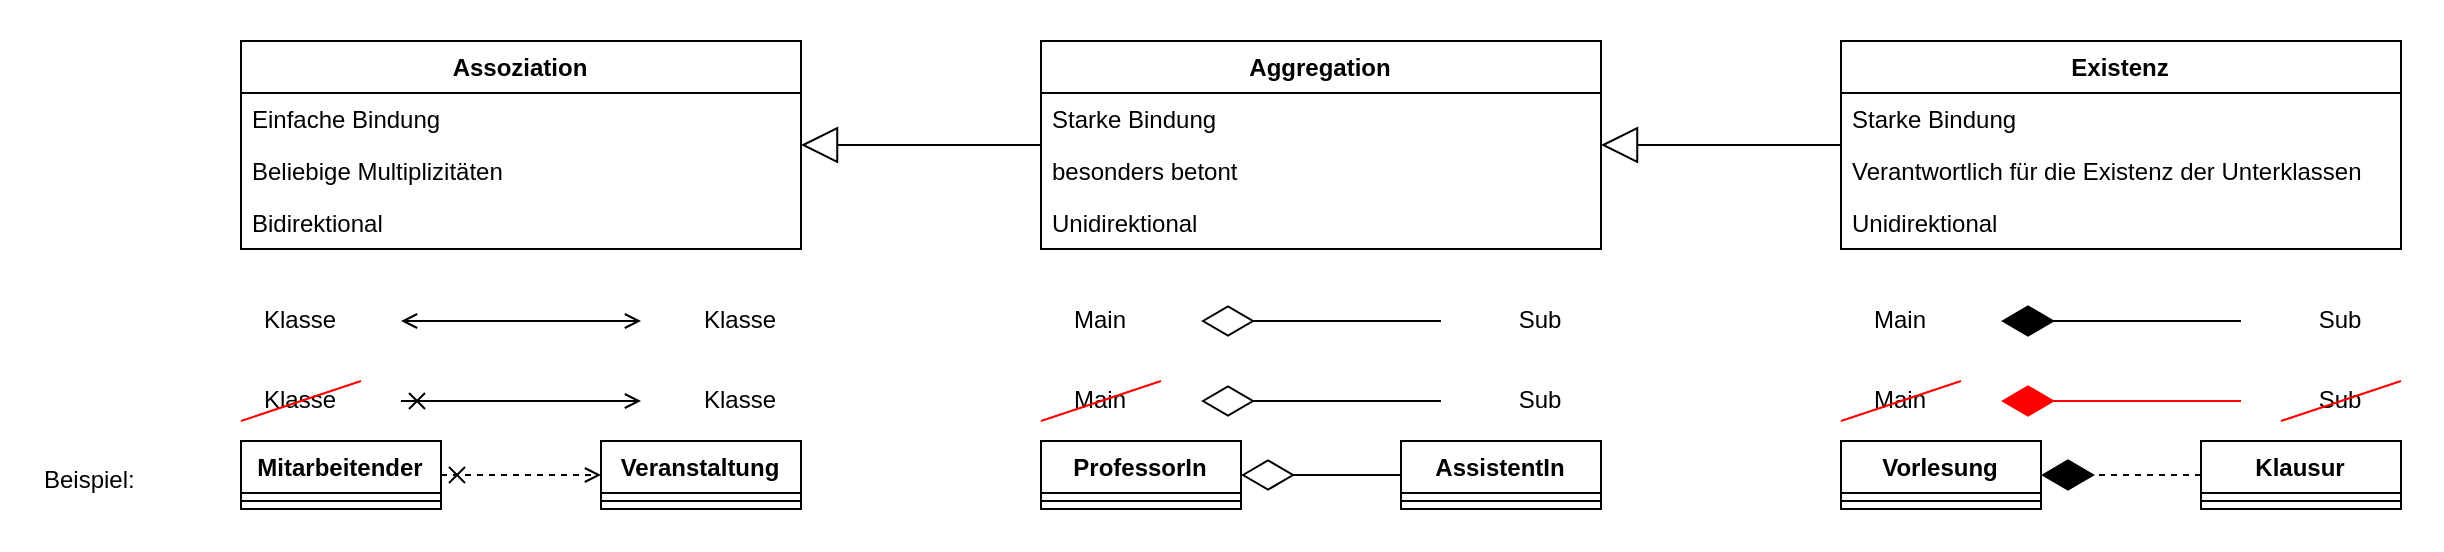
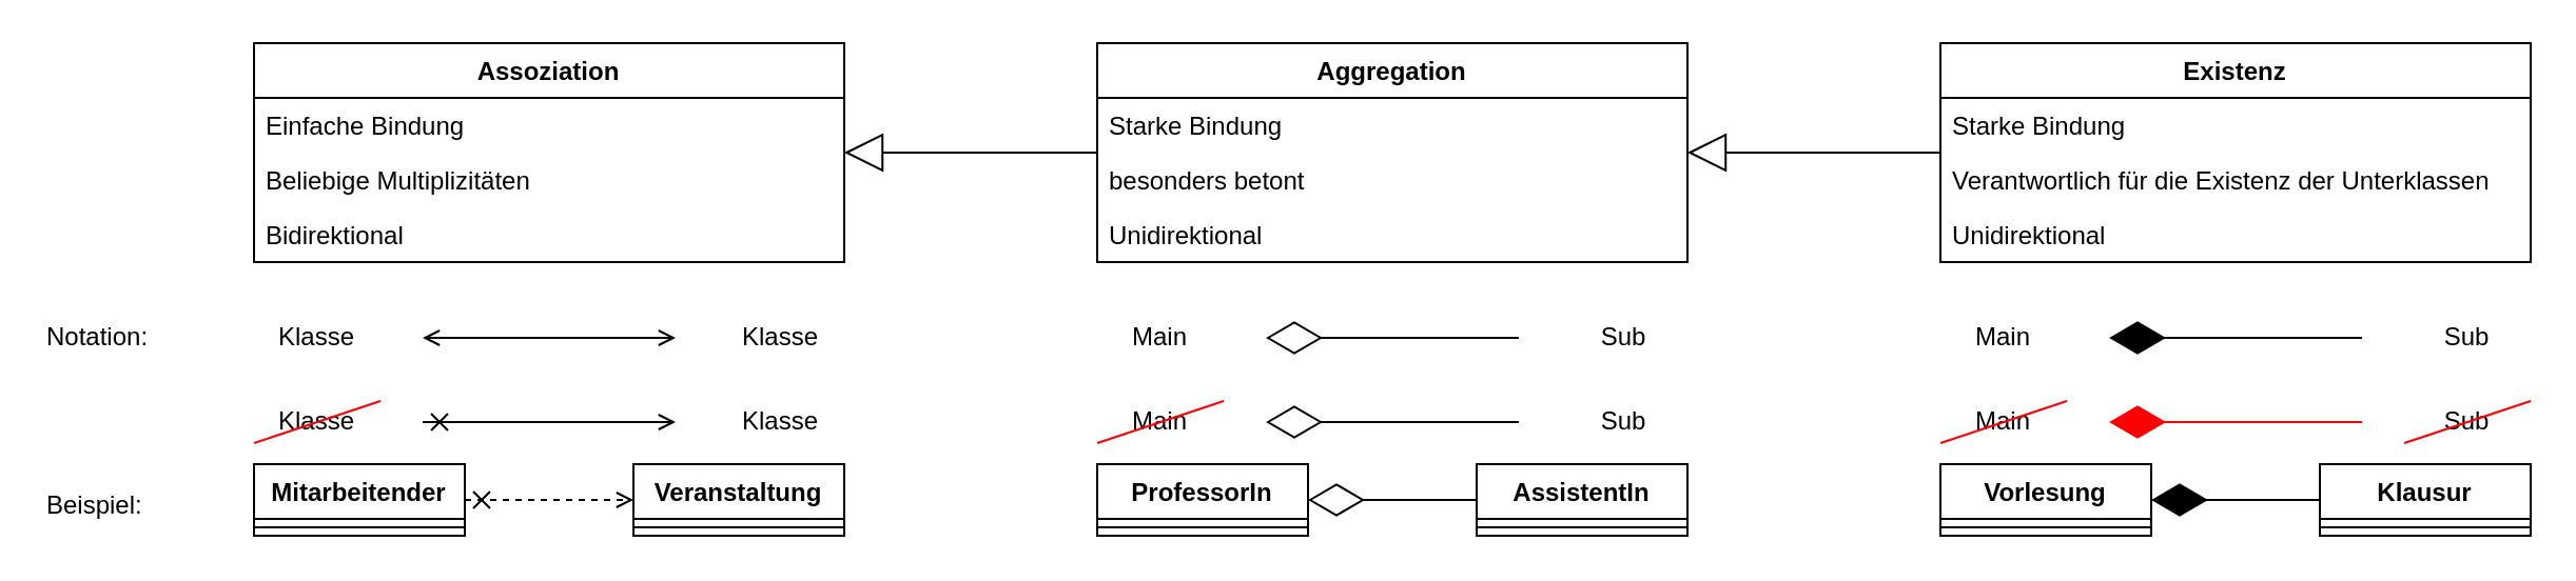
  <mxCell id="0" />
  <mxCell id="1" parent="0" />
  <mxCell id="2" value="" style="endArrow=open;html=1;endFill=0;startArrow=open;startFill=0;" parent="1" edge="1"><mxGeometry width="50" height="50" relative="1" as="geometry"><mxPoint x="200" y="160" as="sourcePoint" /><mxPoint x="320" y="160" as="targetPoint" /></mxGeometry></mxCell>
  <mxCell id="3" value="" style="endArrow=diamondThin;endFill=1;endSize=24;html=1;" parent="1" edge="1"><mxGeometry width="160" relative="1" as="geometry"><mxPoint x="1120" y="160" as="sourcePoint" /><mxPoint x="1000" y="160" as="targetPoint" /></mxGeometry></mxCell>
  <mxCell id="4" value="" style="endArrow=diamondThin;endFill=0;endSize=24;html=1;" parent="1" edge="1"><mxGeometry width="160" relative="1" as="geometry"><mxPoint x="720" y="160" as="sourcePoint" /><mxPoint x="600" y="160" as="targetPoint" /></mxGeometry></mxCell>
  <mxCell id="5" value="Assoziation" style="swimlane;fontStyle=1;childLayout=stackLayout;horizontal=1;startSize=26;horizontalStack=0;resizeParent=1;resizeParentMax=0;resizeLast=0;collapsible=1;marginBottom=0;" vertex="1" parent="1"><mxGeometry x="120" y="20" width="280" height="104" as="geometry" /></mxCell>
  <mxCell id="6" value="Einfache Bindung" style="text;strokeColor=none;fillColor=none;align=left;verticalAlign=top;spacingLeft=4;spacingRight=4;overflow=hidden;rotatable=0;points=[[0,0.5],[1,0.5]];portConstraint=eastwest;" vertex="1" parent="5"><mxGeometry y="26" width="280" height="26" as="geometry" /></mxCell>
  <mxCell id="7" value="Beliebige Multiplizitäten" style="text;strokeColor=none;fillColor=none;align=left;verticalAlign=top;spacingLeft=4;spacingRight=4;overflow=hidden;rotatable=0;points=[[0,0.5],[1,0.5]];portConstraint=eastwest;" vertex="1" parent="5"><mxGeometry y="52" width="280" height="26" as="geometry" /></mxCell>
  <mxCell id="8" value="Bidirektional" style="text;strokeColor=none;fillColor=none;align=left;verticalAlign=top;spacingLeft=4;spacingRight=4;overflow=hidden;rotatable=0;points=[[0,0.5],[1,0.5]];portConstraint=eastwest;" vertex="1" parent="5"><mxGeometry y="78" width="280" height="26" as="geometry" /></mxCell>
  <mxCell id="9" value="Aggregation" style="swimlane;fontStyle=1;childLayout=stackLayout;horizontal=1;startSize=26;horizontalStack=0;resizeParent=1;resizeParentMax=0;resizeLast=0;collapsible=1;marginBottom=0;" vertex="1" parent="1"><mxGeometry x="520" y="20" width="280" height="104" as="geometry" /></mxCell>
  <mxCell id="10" value="Starke Bindung" style="text;strokeColor=none;fillColor=none;align=left;verticalAlign=top;spacingLeft=4;spacingRight=4;overflow=hidden;rotatable=0;points=[[0,0.5],[1,0.5]];portConstraint=eastwest;" vertex="1" parent="9"><mxGeometry y="26" width="280" height="26" as="geometry" /></mxCell>
  <mxCell id="11" value="besonders betont" style="text;strokeColor=none;fillColor=none;align=left;verticalAlign=top;spacingLeft=4;spacingRight=4;overflow=hidden;rotatable=0;points=[[0,0.5],[1,0.5]];portConstraint=eastwest;" vertex="1" parent="9"><mxGeometry y="52" width="280" height="26" as="geometry" /></mxCell>
  <mxCell id="12" value="Unidirektional" style="text;strokeColor=none;fillColor=none;align=left;verticalAlign=top;spacingLeft=4;spacingRight=4;overflow=hidden;rotatable=0;points=[[0,0.5],[1,0.5]];portConstraint=eastwest;" vertex="1" parent="9"><mxGeometry y="78" width="280" height="26" as="geometry" /></mxCell>
  <mxCell id="13" value="Existenz" style="swimlane;fontStyle=1;childLayout=stackLayout;horizontal=1;startSize=26;horizontalStack=0;resizeParent=1;resizeParentMax=0;resizeLast=0;collapsible=1;marginBottom=0;" vertex="1" parent="1"><mxGeometry x="920" y="20" width="280" height="104" as="geometry" /></mxCell>
  <mxCell id="14" value="Starke Bindung" style="text;strokeColor=none;fillColor=none;align=left;verticalAlign=top;spacingLeft=4;spacingRight=4;overflow=hidden;rotatable=0;points=[[0,0.5],[1,0.5]];portConstraint=eastwest;" vertex="1" parent="13"><mxGeometry y="26" width="280" height="26" as="geometry" /></mxCell>
  <mxCell id="15" value="Verantwortlich für die Existenz der Unterklassen" style="text;strokeColor=none;fillColor=none;align=left;verticalAlign=top;spacingLeft=4;spacingRight=4;overflow=hidden;rotatable=0;points=[[0,0.5],[1,0.5]];portConstraint=eastwest;" vertex="1" parent="13"><mxGeometry y="52" width="280" height="26" as="geometry" /></mxCell>
  <mxCell id="16" value="Unidirektional" style="text;strokeColor=none;fillColor=none;align=left;verticalAlign=top;spacingLeft=4;spacingRight=4;overflow=hidden;rotatable=0;points=[[0,0.5],[1,0.5]];portConstraint=eastwest;" vertex="1" parent="13"><mxGeometry y="78" width="280" height="26" as="geometry" /></mxCell>
  <mxCell id="17" value="Klasse" style="text;html=1;strokeColor=none;fillColor=none;align=center;verticalAlign=middle;whiteSpace=wrap;rounded=0;" vertex="1" parent="1"><mxGeometry x="120" y="150" width="60" height="20" as="geometry" /></mxCell>
  <mxCell id="18" value="Klasse" style="text;html=1;strokeColor=none;fillColor=none;align=center;verticalAlign=middle;whiteSpace=wrap;rounded=0;" vertex="1" parent="1"><mxGeometry x="340" y="150" width="60" height="20" as="geometry" /></mxCell>
  <mxCell id="19" value="Main" style="text;html=1;strokeColor=none;fillColor=none;align=center;verticalAlign=middle;whiteSpace=wrap;rounded=0;" vertex="1" parent="1"><mxGeometry x="520" y="150" width="60" height="20" as="geometry" /></mxCell>
  <mxCell id="20" value="Sub" style="text;html=1;strokeColor=none;fillColor=none;align=center;verticalAlign=middle;whiteSpace=wrap;rounded=0;" vertex="1" parent="1"><mxGeometry x="740" y="150" width="60" height="20" as="geometry" /></mxCell>
  <mxCell id="21" value="Main" style="text;html=1;strokeColor=none;fillColor=none;align=center;verticalAlign=middle;whiteSpace=wrap;rounded=0;" vertex="1" parent="1"><mxGeometry x="920" y="150" width="60" height="20" as="geometry" /></mxCell>
  <mxCell id="22" value="Sub" style="text;html=1;strokeColor=none;fillColor=none;align=center;verticalAlign=middle;whiteSpace=wrap;rounded=0;" vertex="1" parent="1"><mxGeometry x="1140" y="150" width="60" height="20" as="geometry" /></mxCell>
  <mxCell id="23" value="" style="endArrow=open;html=1;endFill=0;startArrow=cross;startFill=0;" edge="1" parent="1"><mxGeometry width="50" height="50" relative="1" as="geometry"><mxPoint x="200" y="200" as="sourcePoint" /><mxPoint x="320" y="200" as="targetPoint" /></mxGeometry></mxCell>
  <mxCell id="24" value="Klasse" style="text;html=1;strokeColor=none;fillColor=none;align=center;verticalAlign=middle;whiteSpace=wrap;rounded=0;" vertex="1" parent="1"><mxGeometry x="120" y="190" width="60" height="20" as="geometry" /></mxCell>
  <mxCell id="25" value="Klasse" style="text;html=1;strokeColor=none;fillColor=none;align=center;verticalAlign=middle;whiteSpace=wrap;rounded=0;" vertex="1" parent="1"><mxGeometry x="340" y="190" width="60" height="20" as="geometry" /></mxCell>
  <mxCell id="26" value="" style="endArrow=diamondThin;endFill=0;endSize=24;html=1;" edge="1" parent="1"><mxGeometry width="160" relative="1" as="geometry"><mxPoint x="720" y="200" as="sourcePoint" /><mxPoint x="600" y="200" as="targetPoint" /></mxGeometry></mxCell>
  <mxCell id="27" value="Main" style="text;html=1;strokeColor=none;fillColor=none;align=center;verticalAlign=middle;whiteSpace=wrap;rounded=0;" vertex="1" parent="1"><mxGeometry x="520" y="190" width="60" height="20" as="geometry" /></mxCell>
  <mxCell id="28" value="Sub" style="text;html=1;strokeColor=none;fillColor=none;align=center;verticalAlign=middle;whiteSpace=wrap;rounded=0;" vertex="1" parent="1"><mxGeometry x="740" y="190" width="60" height="20" as="geometry" /></mxCell>
  <mxCell id="29" value="" style="endArrow=diamondThin;endFill=1;endSize=24;html=1;strokeColor=#FF0000;" edge="1" parent="1"><mxGeometry width="160" relative="1" as="geometry"><mxPoint x="1120" y="200" as="sourcePoint" /><mxPoint x="1000" y="200" as="targetPoint" /></mxGeometry></mxCell>
  <mxCell id="30" value="Main" style="text;html=1;strokeColor=none;fillColor=none;align=center;verticalAlign=middle;whiteSpace=wrap;rounded=0;" vertex="1" parent="1"><mxGeometry x="920" y="190" width="60" height="20" as="geometry" /></mxCell>
  <mxCell id="31" value="Sub" style="text;html=1;strokeColor=none;fillColor=none;align=center;verticalAlign=middle;whiteSpace=wrap;rounded=0;" vertex="1" parent="1"><mxGeometry x="1140" y="190" width="60" height="20" as="geometry" /></mxCell>
  <mxCell id="32" value="" style="endArrow=none;html=1;exitX=0;exitY=1;exitDx=0;exitDy=0;entryX=1;entryY=0;entryDx=0;entryDy=0;strokeColor=#FF0000;" edge="1" parent="1" source="24" target="24"><mxGeometry width="50" height="50" relative="1" as="geometry"><mxPoint x="630" y="210" as="sourcePoint" /><mxPoint x="680" y="160" as="targetPoint" /></mxGeometry></mxCell>
  <mxCell id="33" value="" style="endArrow=none;html=1;exitX=0;exitY=1;exitDx=0;exitDy=0;entryX=1;entryY=0;entryDx=0;entryDy=0;strokeColor=#FF0000;" edge="1" parent="1" source="27" target="27"><mxGeometry width="50" height="50" relative="1" as="geometry"><mxPoint x="130" y="220" as="sourcePoint" /><mxPoint x="190" y="200" as="targetPoint" /></mxGeometry></mxCell>
  <mxCell id="34" value="" style="endArrow=none;html=1;exitX=0;exitY=1;exitDx=0;exitDy=0;entryX=1;entryY=0;entryDx=0;entryDy=0;strokeColor=#FF0000;" edge="1" parent="1" source="30" target="30"><mxGeometry width="50" height="50" relative="1" as="geometry"><mxPoint x="140" y="230" as="sourcePoint" /><mxPoint x="200" y="210" as="targetPoint" /></mxGeometry></mxCell>
  <mxCell id="35" value="" style="endArrow=none;html=1;exitX=0;exitY=1;exitDx=0;exitDy=0;entryX=1;entryY=0;entryDx=0;entryDy=0;strokeColor=#FF0000;" edge="1" parent="1" source="31" target="31"><mxGeometry width="50" height="50" relative="1" as="geometry"><mxPoint x="930" y="220" as="sourcePoint" /><mxPoint x="990" y="200" as="targetPoint" /></mxGeometry></mxCell>
+ <mxCell id="36" value="Notation:" style="text;html=1;strokeColor=none;fillColor=none;align=left;verticalAlign=middle;whiteSpace=wrap;rounded=0;" vertex="1" parent="1"><mxGeometry x="20" y="150" width="100" height="20" as="geometry" /></mxCell>
  <mxCell id="37" value="Beispiel:" style="text;html=1;strokeColor=none;fillColor=none;align=left;verticalAlign=middle;whiteSpace=wrap;rounded=0;" vertex="1" parent="1"><mxGeometry x="20" y="230" width="100" height="20" as="geometry" /></mxCell>
  <mxCell id="38" value="Mitarbeitender" style="swimlane;fontStyle=1;align=center;verticalAlign=top;childLayout=stackLayout;horizontal=1;startSize=26;horizontalStack=0;resizeParent=1;resizeParentMax=0;resizeLast=0;collapsible=1;marginBottom=0;" vertex="1" parent="1"><mxGeometry x="120" y="220" width="100" height="34" as="geometry" /></mxCell>
  <mxCell id="39" value="" style="line;strokeWidth=1;fillColor=none;align=left;verticalAlign=middle;spacingTop=-1;spacingLeft=3;spacingRight=3;rotatable=0;labelPosition=right;points=[];portConstraint=eastwest;" vertex="1" parent="38"><mxGeometry y="26" width="100" height="8" as="geometry" /></mxCell>
  <mxCell id="40" value="Veranstaltung" style="swimlane;fontStyle=1;align=center;verticalAlign=top;childLayout=stackLayout;horizontal=1;startSize=26;horizontalStack=0;resizeParent=1;resizeParentMax=0;resizeLast=0;collapsible=1;marginBottom=0;" vertex="1" parent="1"><mxGeometry x="300" y="220" width="100" height="34" as="geometry" /></mxCell>
  <mxCell id="41" value="" style="line;strokeWidth=1;fillColor=none;align=left;verticalAlign=middle;spacingTop=-1;spacingLeft=3;spacingRight=3;rotatable=0;labelPosition=right;points=[];portConstraint=eastwest;" vertex="1" parent="40"><mxGeometry y="26" width="100" height="8" as="geometry" /></mxCell>
  <mxCell id="42" value="" style="endArrow=open;html=1;endFill=0;startArrow=cross;startFill=0;dashed=1;" edge="1" parent="1" source="38" target="40"><mxGeometry width="50" height="50" relative="1" as="geometry"><mxPoint x="210" y="210" as="sourcePoint" /><mxPoint x="330" y="210" as="targetPoint" /></mxGeometry></mxCell>
  <mxCell id="43" value="ProfessorIn" style="swimlane;fontStyle=1;align=center;verticalAlign=top;childLayout=stackLayout;horizontal=1;startSize=26;horizontalStack=0;resizeParent=1;resizeParentMax=0;resizeLast=0;collapsible=1;marginBottom=0;" vertex="1" parent="1"><mxGeometry x="520" y="220" width="100" height="34" as="geometry" /></mxCell>
  <mxCell id="44" value="" style="line;strokeWidth=1;fillColor=none;align=left;verticalAlign=middle;spacingTop=-1;spacingLeft=3;spacingRight=3;rotatable=0;labelPosition=right;points=[];portConstraint=eastwest;" vertex="1" parent="43"><mxGeometry y="26" width="100" height="8" as="geometry" /></mxCell>
  <mxCell id="45" value="AssistentIn" style="swimlane;fontStyle=1;align=center;verticalAlign=top;childLayout=stackLayout;horizontal=1;startSize=26;horizontalStack=0;resizeParent=1;resizeParentMax=0;resizeLast=0;collapsible=1;marginBottom=0;" vertex="1" parent="1"><mxGeometry x="700" y="220" width="100" height="34" as="geometry" /></mxCell>
  <mxCell id="46" value="" style="line;strokeWidth=1;fillColor=none;align=left;verticalAlign=middle;spacingTop=-1;spacingLeft=3;spacingRight=3;rotatable=0;labelPosition=right;points=[];portConstraint=eastwest;" vertex="1" parent="45"><mxGeometry y="26" width="100" height="8" as="geometry" /></mxCell>
  <mxCell id="47" value="" style="endArrow=diamondThin;endFill=0;endSize=24;html=1;" edge="1" parent="1" source="45" target="43"><mxGeometry width="160" relative="1" as="geometry"><mxPoint x="730" y="210" as="sourcePoint" /><mxPoint x="610" y="210" as="targetPoint" /></mxGeometry></mxCell>
  <mxCell id="48" value="Vorlesung" style="swimlane;fontStyle=1;align=center;verticalAlign=top;childLayout=stackLayout;horizontal=1;startSize=26;horizontalStack=0;resizeParent=1;resizeParentMax=0;resizeLast=0;collapsible=1;marginBottom=0;" vertex="1" parent="1"><mxGeometry x="920" y="220" width="100" height="34" as="geometry" /></mxCell>
  <mxCell id="49" value="" style="line;strokeWidth=1;fillColor=none;align=left;verticalAlign=middle;spacingTop=-1;spacingLeft=3;spacingRight=3;rotatable=0;labelPosition=right;points=[];portConstraint=eastwest;" vertex="1" parent="48"><mxGeometry y="26" width="100" height="8" as="geometry" /></mxCell>
  <mxCell id="50" value="Klausur" style="swimlane;fontStyle=1;align=center;verticalAlign=top;childLayout=stackLayout;horizontal=1;startSize=26;horizontalStack=0;resizeParent=1;resizeParentMax=0;resizeLast=0;collapsible=1;marginBottom=0;" vertex="1" parent="1"><mxGeometry x="1100" y="220" width="100" height="34" as="geometry" /></mxCell>
  <mxCell id="51" value="" style="line;strokeWidth=1;fillColor=none;align=left;verticalAlign=middle;spacingTop=-1;spacingLeft=3;spacingRight=3;rotatable=0;labelPosition=right;points=[];portConstraint=eastwest;" vertex="1" parent="50"><mxGeometry y="26" width="100" height="8" as="geometry" /></mxCell>
- <mxCell id="52" value="" style="endArrow=diamondThin;endFill=1;endSize=24;html=1;dashed=1;" edge="1" parent="1" source="50" target="48"><mxGeometry width="160" relative="1" as="geometry"><mxPoint x="1130" y="170" as="sourcePoint" /><mxPoint x="1010" y="170" as="targetPoint" /></mxGeometry></mxCell>
+ <mxCell id="52" value="" style="endArrow=diamondThin;endFill=1;endSize=24;html=1;" edge="1" parent="1" source="50" target="48"><mxGeometry width="160" relative="1" as="geometry"><mxPoint x="1130" y="170" as="sourcePoint" /><mxPoint x="1010" y="170" as="targetPoint" /></mxGeometry></mxCell>
  <mxCell id="53" value="" style="endArrow=block;endSize=16;endFill=0;html=1;" edge="1" parent="1" source="9" target="5"><mxGeometry width="160" relative="1" as="geometry"><mxPoint x="590" y="-90" as="sourcePoint" /><mxPoint x="750" y="-90" as="targetPoint" /></mxGeometry></mxCell>
  <mxCell id="54" value="" style="endArrow=block;endSize=16;endFill=0;html=1;" edge="1" parent="1" source="13" target="9"><mxGeometry width="160" relative="1" as="geometry"><mxPoint x="530" y="82" as="sourcePoint" /><mxPoint x="660" y="-70" as="targetPoint" /></mxGeometry></mxCell>
